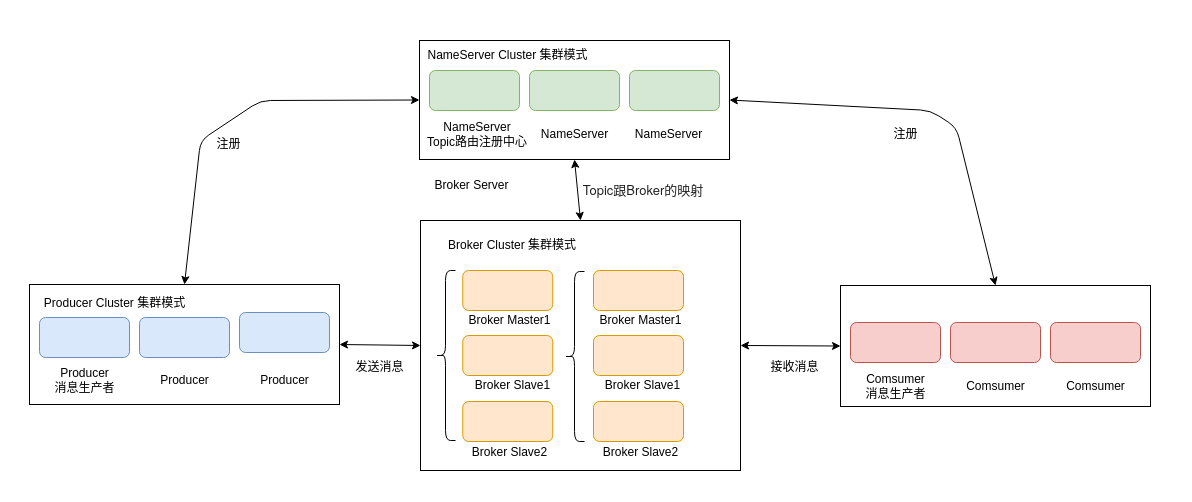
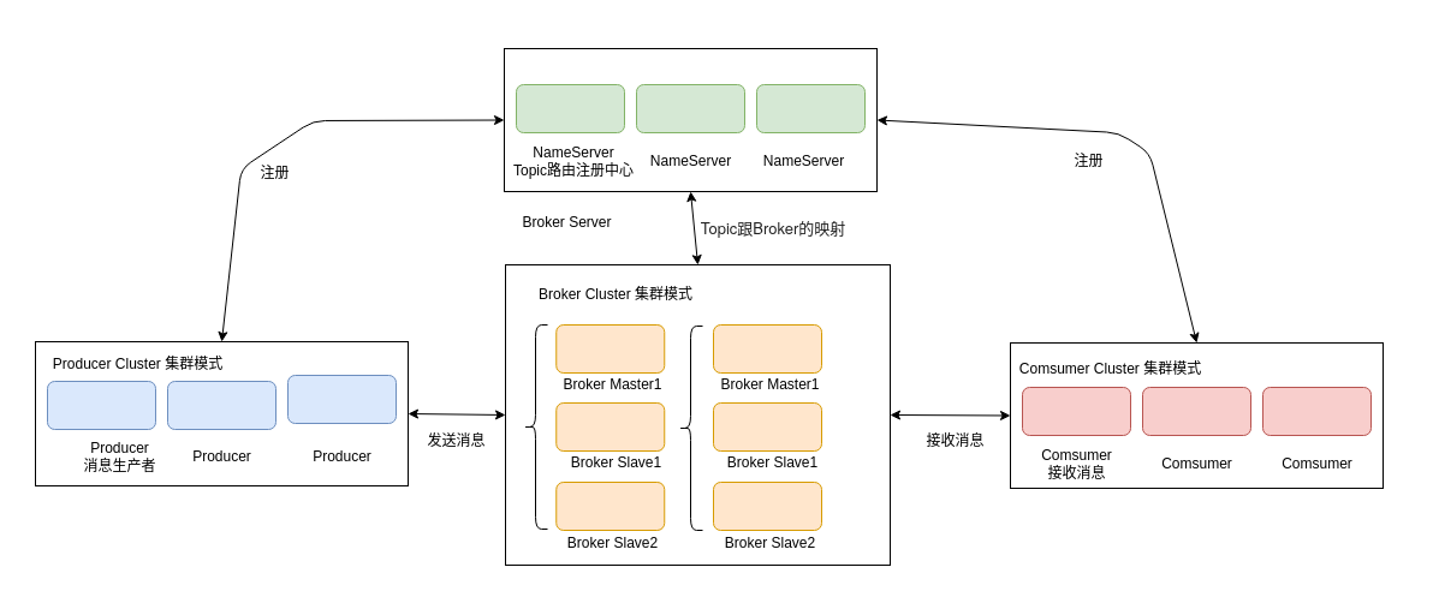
  <mxCell id="0" />
  <mxCell id="1" parent="0" />
  <mxCell id="2" value="" style="rounded=0;whiteSpace=wrap;html=1;strokeColor=none;" vertex="1" parent="1"><mxGeometry x="20" y="20" width="1150" height="460" as="geometry" /></mxCell>
  <mxCell id="3" value="" style="edgeStyle=orthogonalEdgeStyle;rounded=0;orthogonalLoop=1;jettySize=auto;html=1;entryX=0;entryY=0.5;entryDx=0;entryDy=0;strokeColor=none;" edge="1" parent="1" source="4" target="18"><mxGeometry relative="1" as="geometry"><mxPoint x="419" y="365.5" as="targetPoint" /><Array as="points"><mxPoint x="370" y="345" /><mxPoint x="370" y="345" /></Array></mxGeometry></mxCell>
  <mxCell id="4" value="" style="rounded=0;whiteSpace=wrap;html=1;" vertex="1" parent="1"><mxGeometry x="29" y="284" width="310" height="120" as="geometry" /></mxCell>
  <mxCell id="5" value="" style="rounded=1;whiteSpace=wrap;html=1;fillColor=#dae8fc;strokeColor=#6c8ebf;" vertex="1" parent="1"><mxGeometry x="39" y="317" width="90" height="40" as="geometry" /></mxCell>
  <mxCell id="6" value="" style="rounded=1;whiteSpace=wrap;html=1;fillColor=#dae8fc;strokeColor=#6c8ebf;" vertex="1" parent="1"><mxGeometry x="139" y="317" width="90" height="40" as="geometry" /></mxCell>
  <mxCell id="7" value="&lt;span style=&quot;color: rgba(0, 0, 0, 0); font-family: monospace; font-size: 0px; text-align: start; text-wrap: nowrap;&quot;&gt;%3CmxGraphModel%3E%3Croot%3E%3CmxCell%20id%3D%220%22%2F%3E%3CmxCell%20id%3D%221%22%20parent%3D%220%22%2F%3E%3CmxCell%20id%3D%222%22%20value%3D%22Producer%26lt%3Bdiv%26gt%3B%E6%B6%88%E6%81%AF%E7%94%9F%E6%88%90%E8%80%85%26lt%3B%2Fdiv%26gt%3B%22%20style%3D%22text%3Bhtml%3D1%3Balign%3Dcenter%3BverticalAlign%3Dmiddle%3BwhiteSpace%3Dwrap%3Brounded%3D0%3B%22%20vertex%3D%221%22%20parent%3D%221%22%3E%3CmxGeometry%20x%3D%2271.5%22%20y%3D%22490%22%20width%3D%2279%22%20height%3D%2230%22%20as%3D%22geometry%22%2F%3E%3C%2FmxCell%3E%3C%2Froot%3E%3C%2FmxGraphModel%3E&lt;/span&gt;" style="rounded=1;whiteSpace=wrap;html=1;fillColor=#dae8fc;strokeColor=#6c8ebf;" vertex="1" parent="1"><mxGeometry x="239" y="312" width="90" height="40" as="geometry" /></mxCell>
- <mxCell id="8" value="Producer&lt;div&gt;消息生产者&lt;/div&gt;" style="text;html=1;align=center;verticalAlign=middle;whiteSpace=wrap;rounded=0;" vertex="1" parent="1"><mxGeometry x="44.5" y="365" width="79" height="30" as="geometry" /></mxCell>
+ <mxCell id="8" value="Producer&lt;div&gt;消息生产者&lt;/div&gt;" style="text;html=1;align=center;verticalAlign=middle;whiteSpace=wrap;rounded=0;" vertex="1" parent="1"><mxGeometry x="59.5" y="365" width="79" height="30" as="geometry" /></mxCell>
  <mxCell id="9" value="Producer" style="text;html=1;align=center;verticalAlign=middle;whiteSpace=wrap;rounded=0;" vertex="1" parent="1"><mxGeometry x="144.5" y="365" width="79" height="30" as="geometry" /></mxCell>
  <mxCell id="10" value="Producer" style="text;html=1;align=center;verticalAlign=middle;whiteSpace=wrap;rounded=0;" vertex="1" parent="1"><mxGeometry x="244.5" y="365" width="79" height="30" as="geometry" /></mxCell>
  <mxCell id="11" value="" style="rounded=0;whiteSpace=wrap;html=1;" vertex="1" parent="1"><mxGeometry x="419" y="40" width="310" height="119" as="geometry" /></mxCell>
  <mxCell id="12" value="" style="rounded=1;whiteSpace=wrap;html=1;fillColor=#d5e8d4;strokeColor=#82b366;" vertex="1" parent="1"><mxGeometry x="429" y="70" width="90" height="40" as="geometry" /></mxCell>
  <mxCell id="13" value="" style="rounded=1;whiteSpace=wrap;html=1;fillColor=#d5e8d4;strokeColor=#82b366;" vertex="1" parent="1"><mxGeometry x="529" y="70" width="90" height="40" as="geometry" /></mxCell>
  <mxCell id="14" value="&lt;span style=&quot;color: rgba(0, 0, 0, 0); font-family: monospace; font-size: 0px; text-align: start; text-wrap: nowrap;&quot;&gt;%3CmxGraphModel%3E%3Croot%3E%3CmxCell%20id%3D%220%22%2F%3E%3CmxCell%20id%3D%221%22%20parent%3D%220%22%2F%3E%3CmxCell%20id%3D%222%22%20value%3D%22Producer%26lt%3Bdiv%26gt%3B%E6%B6%88%E6%81%AF%E7%94%9F%E6%88%90%E8%80%85%26lt%3B%2Fdiv%26gt%3B%22%20style%3D%22text%3Bhtml%3D1%3Balign%3Dcenter%3BverticalAlign%3Dmiddle%3BwhiteSpace%3Dwrap%3Brounded%3D0%3B%22%20vertex%3D%221%22%20parent%3D%221%22%3E%3CmxGeometry%20x%3D%2271.5%22%20y%3D%22490%22%20width%3D%2279%22%20height%3D%2230%22%20as%3D%22geometry%22%2F%3E%3C%2FmxCell%3E%3C%2Froot%3E%3C%2FmxGraphModel%3E&lt;/span&gt;" style="rounded=1;whiteSpace=wrap;html=1;fillColor=#d5e8d4;strokeColor=#82b366;" vertex="1" parent="1"><mxGeometry x="629" y="70" width="90" height="40" as="geometry" /></mxCell>
  <mxCell id="15" value="NameServer&lt;div&gt;Topic路由注册中心&lt;/div&gt;" style="text;html=1;align=center;verticalAlign=middle;whiteSpace=wrap;rounded=0;" vertex="1" parent="1"><mxGeometry x="423.5" y="119" width="105.5" height="30" as="geometry" /></mxCell>
  <mxCell id="16" value="NameServer" style="text;html=1;align=center;verticalAlign=middle;whiteSpace=wrap;rounded=0;" vertex="1" parent="1"><mxGeometry x="534.5" y="119" width="79" height="30" as="geometry" /></mxCell>
  <mxCell id="17" value="NameServer" style="text;html=1;align=center;verticalAlign=middle;whiteSpace=wrap;rounded=0;" vertex="1" parent="1"><mxGeometry x="629" y="119" width="79" height="30" as="geometry" /></mxCell>
  <mxCell id="18" value="" style="rounded=0;whiteSpace=wrap;html=1;" vertex="1" parent="1"><mxGeometry x="420" y="220" width="320" height="250" as="geometry" /></mxCell>
  <mxCell id="19" value="" style="rounded=1;whiteSpace=wrap;html=1;fillColor=#ffe6cc;strokeColor=#d79b00;" vertex="1" parent="1"><mxGeometry x="462.25" y="335" width="90" height="40" as="geometry" /></mxCell>
  <mxCell id="20" value="Broker Server" style="text;html=1;align=center;verticalAlign=middle;whiteSpace=wrap;rounded=0;" vertex="1" parent="1"><mxGeometry x="423.5" y="170" width="94.5" height="30" as="geometry" /></mxCell>
  <mxCell id="21" value="" style="rounded=1;whiteSpace=wrap;html=1;fillColor=#ffe6cc;strokeColor=#d79b00;" vertex="1" parent="1"><mxGeometry x="462.25" y="270" width="90" height="40" as="geometry" /></mxCell>
  <mxCell id="22" value="" style="shape=curlyBracket;whiteSpace=wrap;html=1;rounded=1;labelPosition=left;verticalLabelPosition=middle;align=right;verticalAlign=middle;" vertex="1" parent="1"><mxGeometry x="435" y="270" width="20" height="170" as="geometry" /></mxCell>
  <mxCell id="23" value="Broker Cluster 集群模式" style="text;html=1;align=center;verticalAlign=middle;whiteSpace=wrap;rounded=0;" vertex="1" parent="1"><mxGeometry x="444" y="230" width="135.5" height="30" as="geometry" /></mxCell>
  <mxCell id="24" value="Broker Slave2" style="text;html=1;align=center;verticalAlign=middle;whiteSpace=wrap;rounded=0;" vertex="1" parent="1"><mxGeometry x="462.25" y="437" width="94.5" height="30" as="geometry" /></mxCell>
  <mxCell id="25" value="Broker Master1" style="text;html=1;align=center;verticalAlign=middle;whiteSpace=wrap;rounded=0;" vertex="1" parent="1"><mxGeometry x="462.25" y="305" width="94.5" height="30" as="geometry" /></mxCell>
  <mxCell id="26" value="" style="rounded=1;whiteSpace=wrap;html=1;fillColor=#ffe6cc;strokeColor=#d79b00;" vertex="1" parent="1"><mxGeometry x="462.25" y="401" width="90" height="40" as="geometry" /></mxCell>
  <mxCell id="27" value="Broker Slave1" style="text;html=1;align=center;verticalAlign=middle;whiteSpace=wrap;rounded=0;" vertex="1" parent="1"><mxGeometry x="464.5" y="370" width="94.5" height="30" as="geometry" /></mxCell>
  <mxCell id="28" value="" style="rounded=1;whiteSpace=wrap;html=1;fillColor=#ffe6cc;strokeColor=#d79b00;" vertex="1" parent="1"><mxGeometry x="593" y="335" width="90" height="40" as="geometry" /></mxCell>
  <mxCell id="29" value="" style="rounded=1;whiteSpace=wrap;html=1;fillColor=#ffe6cc;strokeColor=#d79b00;" vertex="1" parent="1"><mxGeometry x="593" y="270" width="90" height="40" as="geometry" /></mxCell>
  <mxCell id="30" value="Broker Slave2" style="text;html=1;align=center;verticalAlign=middle;whiteSpace=wrap;rounded=0;" vertex="1" parent="1"><mxGeometry x="593" y="437" width="94.5" height="30" as="geometry" /></mxCell>
  <mxCell id="31" value="Broker Master1" style="text;html=1;align=center;verticalAlign=middle;whiteSpace=wrap;rounded=0;" vertex="1" parent="1"><mxGeometry x="593" y="305" width="94.5" height="30" as="geometry" /></mxCell>
  <mxCell id="32" value="" style="rounded=1;whiteSpace=wrap;html=1;fillColor=#ffe6cc;strokeColor=#d79b00;" vertex="1" parent="1"><mxGeometry x="593" y="401" width="90" height="40" as="geometry" /></mxCell>
  <mxCell id="33" value="Broker Slave1" style="text;html=1;align=center;verticalAlign=middle;whiteSpace=wrap;rounded=0;" vertex="1" parent="1"><mxGeometry x="595.25" y="370" width="94.5" height="30" as="geometry" /></mxCell>
  <mxCell id="34" value="" style="shape=curlyBracket;whiteSpace=wrap;html=1;rounded=1;labelPosition=left;verticalLabelPosition=middle;align=right;verticalAlign=middle;" vertex="1" parent="1"><mxGeometry x="564" y="271" width="20" height="170" as="geometry" /></mxCell>
  <mxCell id="35" value="" style="rounded=0;whiteSpace=wrap;html=1;" vertex="1" parent="1"><mxGeometry x="840" y="285" width="310" height="121" as="geometry" /></mxCell>
  <mxCell id="36" value="" style="rounded=1;whiteSpace=wrap;html=1;fillColor=#f8cecc;strokeColor=#b85450;" vertex="1" parent="1"><mxGeometry x="850" y="322" width="90" height="40" as="geometry" /></mxCell>
  <mxCell id="37" value="" style="rounded=1;whiteSpace=wrap;html=1;fillColor=#f8cecc;strokeColor=#b85450;" vertex="1" parent="1"><mxGeometry x="950" y="322" width="90" height="40" as="geometry" /></mxCell>
  <mxCell id="38" value="&lt;span style=&quot;color: rgba(0, 0, 0, 0); font-family: monospace; font-size: 0px; text-align: start; text-wrap: nowrap;&quot;&gt;%3CmxGraphModel%3E%3Croot%3E%3CmxCell%20id%3D%220%22%2F%3E%3CmxCell%20id%3D%221%22%20parent%3D%220%22%2F%3E%3CmxCell%20id%3D%222%22%20value%3D%22Producer%26lt%3Bdiv%26gt%3B%E6%B6%88%E6%81%AF%E7%94%9F%E6%88%90%E8%80%85%26lt%3B%2Fdiv%26gt%3B%22%20style%3D%22text%3Bhtml%3D1%3Balign%3Dcenter%3BverticalAlign%3Dmiddle%3BwhiteSpace%3Dwrap%3Brounded%3D0%3B%22%20vertex%3D%221%22%20parent%3D%221%22%3E%3CmxGeometry%20x%3D%2271.5%22%20y%3D%22490%22%20width%3D%2279%22%20height%3D%2230%22%20as%3D%22geometry%22%2F%3E%3C%2FmxCell%3E%3C%2Froot%3E%3C%2FmxGraphModel%3E&lt;/span&gt;" style="rounded=1;whiteSpace=wrap;html=1;fillColor=#f8cecc;strokeColor=#b85450;" vertex="1" parent="1"><mxGeometry x="1050" y="322" width="90" height="40" as="geometry" /></mxCell>
- <mxCell id="39" value="&lt;div&gt;Comsumer&lt;/div&gt;&lt;div&gt;消息生产者&lt;/div&gt;" style="text;html=1;align=center;verticalAlign=middle;whiteSpace=wrap;rounded=0;" vertex="1" parent="1"><mxGeometry x="855.5" y="371" width="79" height="30" as="geometry" /></mxCell>
+ <mxCell id="39" value="&lt;div&gt;Comsumer&lt;/div&gt;&lt;div&gt;接收消息&lt;/div&gt;" style="text;html=1;align=center;verticalAlign=middle;whiteSpace=wrap;rounded=0;" vertex="1" parent="1"><mxGeometry x="855.5" y="371" width="79" height="30" as="geometry" /></mxCell>
  <mxCell id="40" value="&lt;div&gt;Comsumer&lt;/div&gt;" style="text;html=1;align=center;verticalAlign=middle;whiteSpace=wrap;rounded=0;" vertex="1" parent="1"><mxGeometry x="955.5" y="371" width="79" height="30" as="geometry" /></mxCell>
  <mxCell id="41" value="Producer Cluster 集群模式" style="text;html=1;align=center;verticalAlign=middle;whiteSpace=wrap;rounded=0;" vertex="1" parent="1"><mxGeometry x="39" y="288" width="151" height="30" as="geometry" /></mxCell>
- <mxCell id="42" value="NameServer Cluster 集群模式" style="text;html=1;align=center;verticalAlign=middle;whiteSpace=wrap;rounded=0;" vertex="1" parent="1"><mxGeometry x="423.5" y="40" width="166.5" height="30" as="geometry" /></mxCell>
+ <mxCell id="43" value="Comsumer Cluster 集群模式" style="text;html=1;align=center;verticalAlign=middle;whiteSpace=wrap;rounded=0;" vertex="1" parent="1"><mxGeometry x="840" y="292" width="166.5" height="30" as="geometry" /></mxCell>
  <mxCell id="44" value="&lt;div&gt;Comsumer&lt;/div&gt;" style="text;html=1;align=center;verticalAlign=middle;whiteSpace=wrap;rounded=0;" vertex="1" parent="1"><mxGeometry x="1055.5" y="371" width="79" height="30" as="geometry" /></mxCell>
  <mxCell id="45" value="" style="endArrow=classic;startArrow=classic;html=1;rounded=1;entryX=0;entryY=0.5;entryDx=0;entryDy=0;exitX=0.5;exitY=0;exitDx=0;exitDy=0;curved=0;" edge="1" parent="1" source="4" target="11"><mxGeometry width="50" height="50" relative="1" as="geometry"><mxPoint x="190" y="280" as="sourcePoint" /><mxPoint x="200" y="110" as="targetPoint" /><Array as="points"><mxPoint x="200" y="140" /><mxPoint x="260" y="100" /></Array></mxGeometry></mxCell>
  <mxCell id="46" value="" style="endArrow=classic;startArrow=classic;html=1;rounded=1;entryX=1;entryY=0.5;entryDx=0;entryDy=0;exitX=0.5;exitY=0;exitDx=0;exitDy=0;curved=0;" edge="1" parent="1" source="35" target="11"><mxGeometry width="50" height="50" relative="1" as="geometry"><mxPoint x="940" y="271" as="sourcePoint" /><mxPoint x="1175" y="87" as="targetPoint" /><Array as="points"><mxPoint x="956" y="127" /><mxPoint x="930" y="110" /></Array></mxGeometry></mxCell>
  <mxCell id="47" value="" style="endArrow=classic;startArrow=classic;html=1;rounded=0;entryX=0;entryY=0.5;entryDx=0;entryDy=0;exitX=1;exitY=0.5;exitDx=0;exitDy=0;" edge="1" parent="1" source="4" target="18"><mxGeometry width="50" height="50" relative="1" as="geometry"><mxPoint x="280" y="470" as="sourcePoint" /><mxPoint x="330" y="420" as="targetPoint" /></mxGeometry></mxCell>
  <mxCell id="48" value="" style="endArrow=classic;startArrow=classic;html=1;rounded=0;entryX=0;entryY=0.5;entryDx=0;entryDy=0;exitX=1;exitY=0.5;exitDx=0;exitDy=0;" edge="1" parent="1" source="18" target="35"><mxGeometry width="50" height="50" relative="1" as="geometry"><mxPoint x="750" y="333.82" as="sourcePoint" /><mxPoint x="831" y="334.82" as="targetPoint" /></mxGeometry></mxCell>
  <mxCell id="49" value="" style="endArrow=classic;startArrow=classic;html=1;rounded=0;entryX=0.5;entryY=0;entryDx=0;entryDy=0;exitX=0.5;exitY=1;exitDx=0;exitDy=0;" edge="1" parent="1" source="11" target="18"><mxGeometry width="50" height="50" relative="1" as="geometry"><mxPoint x="359" y="364" as="sourcePoint" /><mxPoint x="440" y="365" as="targetPoint" /></mxGeometry></mxCell>
  <mxCell id="50" value="发送消息" style="text;html=1;align=center;verticalAlign=middle;whiteSpace=wrap;rounded=0;" vertex="1" parent="1"><mxGeometry x="304" y="352" width="151" height="30" as="geometry" /></mxCell>
  <mxCell id="51" value="接收消息" style="text;html=1;align=center;verticalAlign=middle;whiteSpace=wrap;rounded=0;" vertex="1" parent="1"><mxGeometry x="719" y="352" width="151" height="30" as="geometry" /></mxCell>
  <mxCell id="52" value="注册" style="text;html=1;align=center;verticalAlign=middle;whiteSpace=wrap;rounded=0;" vertex="1" parent="1"><mxGeometry x="153" y="129" width="151" height="30" as="geometry" /></mxCell>
  <mxCell id="53" value="注册" style="text;html=1;align=center;verticalAlign=middle;whiteSpace=wrap;rounded=0;" vertex="1" parent="1"><mxGeometry x="830" y="119" width="151" height="30" as="geometry" /></mxCell>
  <mxCell id="54" value="&lt;span style=&quot;color: rgb(34, 34, 34); font-family: &amp;quot;PingFang SC&amp;quot;, &amp;quot;Microsoft YaHei&amp;quot;, &amp;quot;Helvetica Neue&amp;quot;, Helvetica, Arial, sans-serif; text-align: left; background-color: rgb(255, 255, 255);&quot;&gt;&lt;font style=&quot;font-size: 13px;&quot;&gt;Topic跟Broker的映射&lt;/font&gt;&lt;/span&gt;" style="text;html=1;align=center;verticalAlign=middle;whiteSpace=wrap;rounded=0;" vertex="1" parent="1"><mxGeometry x="546.75" y="180" width="191.5" height="20" as="geometry" /></mxCell>
